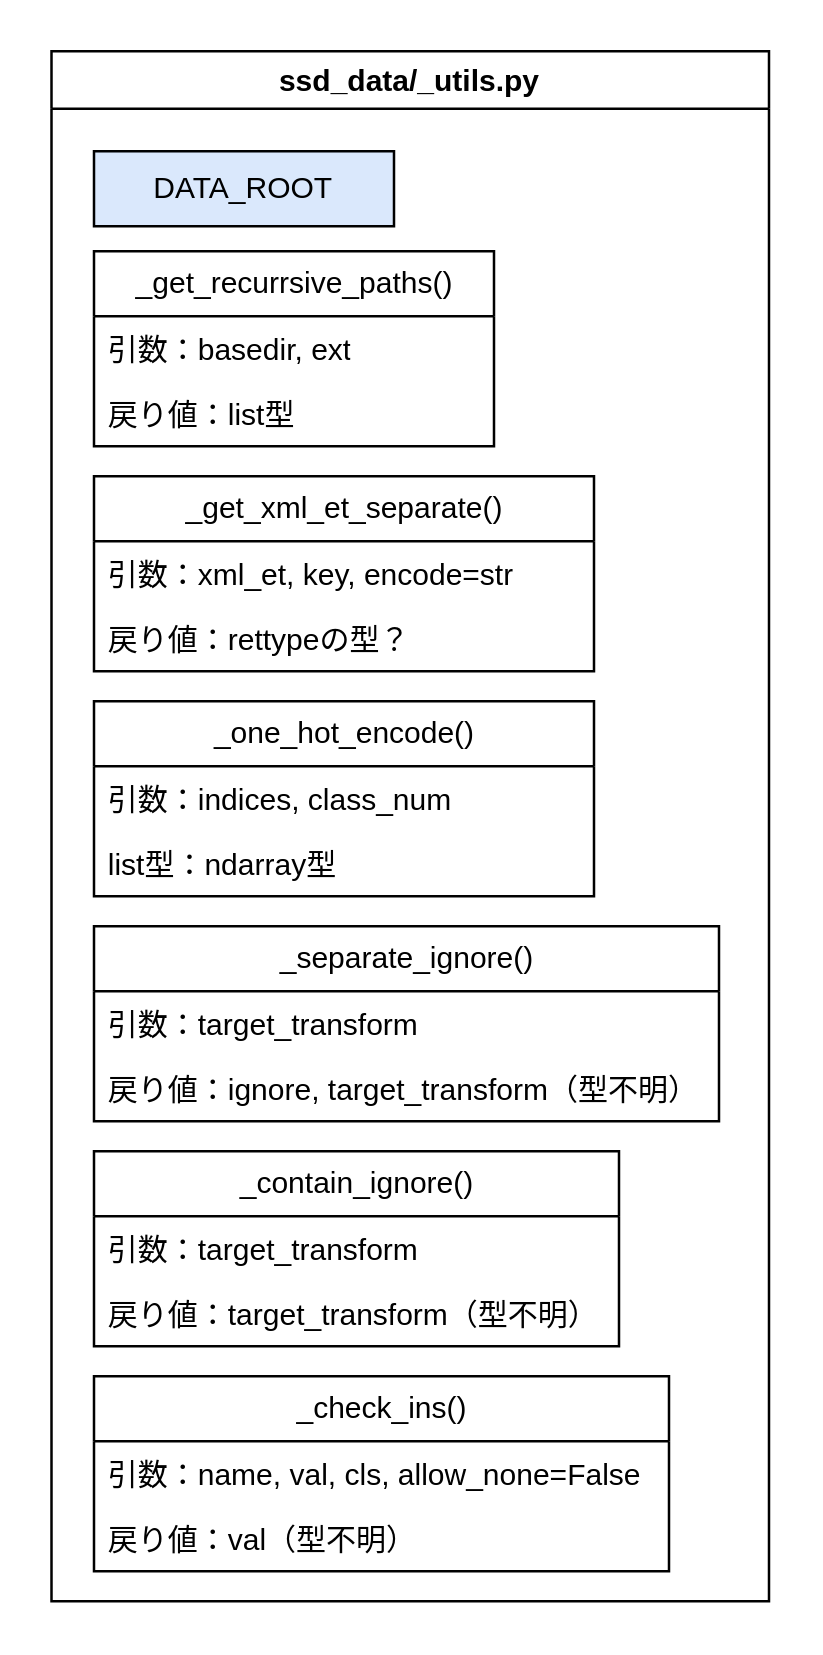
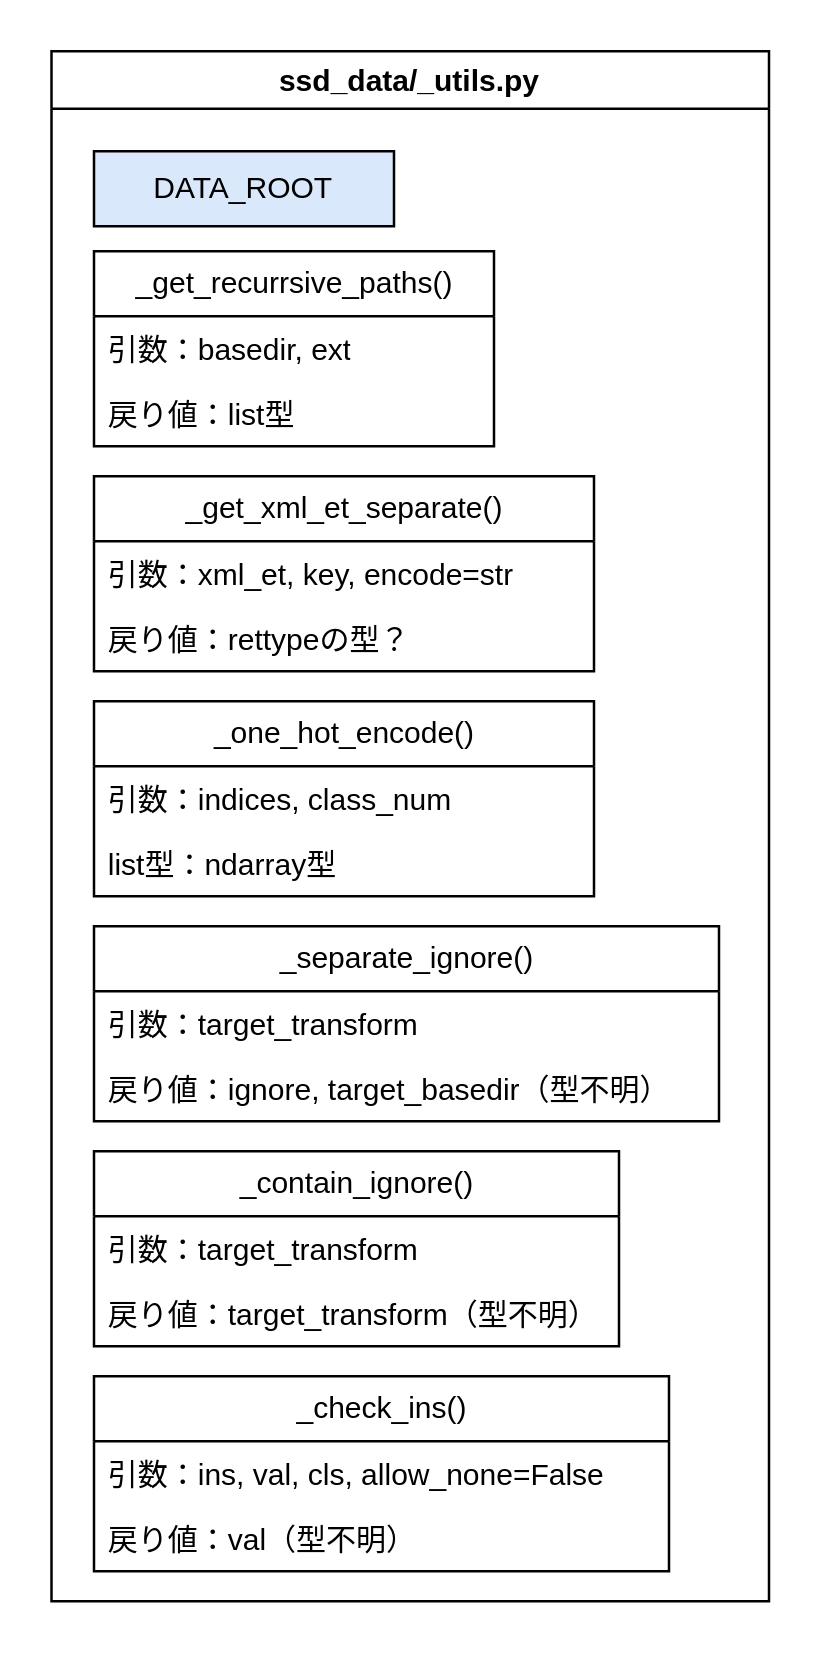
  <mxCell id="0" />
  <mxCell id="1" parent="0" />
  <mxCell id="2" value="ssd_data/_utils.py" style="swimlane;" vertex="1" parent="1"><mxGeometry x="20" y="20" width="287" height="620" as="geometry" /></mxCell>
  <mxCell id="3" value="DATA_ROOT" style="rounded=0;whiteSpace=wrap;html=1;fillColor=#dae8fc;" vertex="1" parent="2"><mxGeometry x="17" y="40" width="120" height="30" as="geometry" /></mxCell>
  <mxCell id="4" value="_get_recurrsive_paths()" style="swimlane;fontStyle=0;childLayout=stackLayout;horizontal=1;startSize=26;fillColor=none;horizontalStack=0;resizeParent=1;resizeParentMax=0;resizeLast=0;collapsible=1;marginBottom=0;html=1;" vertex="1" parent="2"><mxGeometry x="17" y="80" width="160" height="78" as="geometry" /></mxCell>
  <mxCell id="5" value="引数：basedir, ext" style="text;strokeColor=none;fillColor=none;align=left;verticalAlign=top;spacingLeft=4;spacingRight=4;overflow=hidden;rotatable=0;points=[[0,0.5],[1,0.5]];portConstraint=eastwest;whiteSpace=wrap;html=1;" vertex="1" parent="4"><mxGeometry y="26" width="160" height="26" as="geometry" /></mxCell>
  <mxCell id="6" value="戻り値：list型" style="text;strokeColor=none;fillColor=none;align=left;verticalAlign=top;spacingLeft=4;spacingRight=4;overflow=hidden;rotatable=0;points=[[0,0.5],[1,0.5]];portConstraint=eastwest;whiteSpace=wrap;html=1;" vertex="1" parent="4"><mxGeometry y="52" width="160" height="26" as="geometry" /></mxCell>
  <mxCell id="7" value="_get_xml_et_separate()" style="swimlane;fontStyle=0;childLayout=stackLayout;horizontal=1;startSize=26;fillColor=none;horizontalStack=0;resizeParent=1;resizeParentMax=0;resizeLast=0;collapsible=1;marginBottom=0;html=1;" vertex="1" parent="2"><mxGeometry x="17" y="170" width="200" height="78" as="geometry" /></mxCell>
  <mxCell id="8" value="引数：xml_et, key, encode=str" style="text;strokeColor=none;fillColor=none;align=left;verticalAlign=top;spacingLeft=4;spacingRight=4;overflow=hidden;rotatable=0;points=[[0,0.5],[1,0.5]];portConstraint=eastwest;whiteSpace=wrap;html=1;" vertex="1" parent="7"><mxGeometry y="26" width="200" height="26" as="geometry" /></mxCell>
  <mxCell id="9" value="戻り値：rettypeの型？" style="text;strokeColor=none;fillColor=none;align=left;verticalAlign=top;spacingLeft=4;spacingRight=4;overflow=hidden;rotatable=0;points=[[0,0.5],[1,0.5]];portConstraint=eastwest;whiteSpace=wrap;html=1;" vertex="1" parent="7"><mxGeometry y="52" width="200" height="26" as="geometry" /></mxCell>
  <mxCell id="10" value="_one_hot_encode()" style="swimlane;fontStyle=0;childLayout=stackLayout;horizontal=1;startSize=26;fillColor=none;horizontalStack=0;resizeParent=1;resizeParentMax=0;resizeLast=0;collapsible=1;marginBottom=0;html=1;" vertex="1" parent="2"><mxGeometry x="17" y="260" width="200" height="78" as="geometry" /></mxCell>
  <mxCell id="11" value="引数：indices, class_num" style="text;strokeColor=none;fillColor=none;align=left;verticalAlign=top;spacingLeft=4;spacingRight=4;overflow=hidden;rotatable=0;points=[[0,0.5],[1,0.5]];portConstraint=eastwest;whiteSpace=wrap;html=1;" vertex="1" parent="10"><mxGeometry y="26" width="200" height="26" as="geometry" /></mxCell>
  <mxCell id="12" value="list型：ndarray型" style="text;strokeColor=none;fillColor=none;align=left;verticalAlign=top;spacingLeft=4;spacingRight=4;overflow=hidden;rotatable=0;points=[[0,0.5],[1,0.5]];portConstraint=eastwest;whiteSpace=wrap;html=1;" vertex="1" parent="10"><mxGeometry y="52" width="200" height="26" as="geometry" /></mxCell>
  <mxCell id="13" value="_separate_ignore()" style="swimlane;fontStyle=0;childLayout=stackLayout;horizontal=1;startSize=26;fillColor=none;horizontalStack=0;resizeParent=1;resizeParentMax=0;resizeLast=0;collapsible=1;marginBottom=0;html=1;" vertex="1" parent="1"><mxGeometry x="37" y="370" width="250" height="78" as="geometry" /></mxCell>
  <mxCell id="14" value="引数：target_transform" style="text;strokeColor=none;fillColor=none;align=left;verticalAlign=top;spacingLeft=4;spacingRight=4;overflow=hidden;rotatable=0;points=[[0,0.5],[1,0.5]];portConstraint=eastwest;whiteSpace=wrap;html=1;" vertex="1" parent="13"><mxGeometry y="26" width="250" height="26" as="geometry" /></mxCell>
- <mxCell id="15" value="戻り値：ignore, target_transform（型不明）" style="text;strokeColor=none;fillColor=none;align=left;verticalAlign=top;spacingLeft=4;spacingRight=4;overflow=hidden;rotatable=0;points=[[0,0.5],[1,0.5]];portConstraint=eastwest;whiteSpace=wrap;html=1;" vertex="1" parent="13"><mxGeometry y="52" width="250" height="26" as="geometry" /></mxCell>
+ <mxCell id="15" value="戻り値：ignore, target_basedir（型不明）" style="text;strokeColor=none;fillColor=none;align=left;verticalAlign=top;spacingLeft=4;spacingRight=4;overflow=hidden;rotatable=0;points=[[0,0.5],[1,0.5]];portConstraint=eastwest;whiteSpace=wrap;html=1;" vertex="1" parent="13"><mxGeometry y="52" width="250" height="26" as="geometry" /></mxCell>
  <mxCell id="16" value="_contain_ignore()" style="swimlane;fontStyle=0;childLayout=stackLayout;horizontal=1;startSize=26;fillColor=none;horizontalStack=0;resizeParent=1;resizeParentMax=0;resizeLast=0;collapsible=1;marginBottom=0;html=1;" vertex="1" parent="1"><mxGeometry x="37" y="460" width="210" height="78" as="geometry" /></mxCell>
  <mxCell id="17" value="引数：target_transform" style="text;strokeColor=none;fillColor=none;align=left;verticalAlign=top;spacingLeft=4;spacingRight=4;overflow=hidden;rotatable=0;points=[[0,0.5],[1,0.5]];portConstraint=eastwest;whiteSpace=wrap;html=1;" vertex="1" parent="16"><mxGeometry y="26" width="210" height="26" as="geometry" /></mxCell>
  <mxCell id="18" value="戻り値：target_transform（型不明）" style="text;strokeColor=none;fillColor=none;align=left;verticalAlign=top;spacingLeft=4;spacingRight=4;overflow=hidden;rotatable=0;points=[[0,0.5],[1,0.5]];portConstraint=eastwest;whiteSpace=wrap;html=1;" vertex="1" parent="16"><mxGeometry y="52" width="210" height="26" as="geometry" /></mxCell>
  <mxCell id="19" value="_check_ins()" style="swimlane;fontStyle=0;childLayout=stackLayout;horizontal=1;startSize=26;fillColor=none;horizontalStack=0;resizeParent=1;resizeParentMax=0;resizeLast=0;collapsible=1;marginBottom=0;html=1;" vertex="1" parent="1"><mxGeometry x="37" y="550" width="230" height="78" as="geometry" /></mxCell>
- <mxCell id="20" value="引数：name, val, cls, allow_none=False" style="text;strokeColor=none;fillColor=none;align=left;verticalAlign=top;spacingLeft=4;spacingRight=4;overflow=hidden;rotatable=0;points=[[0,0.5],[1,0.5]];portConstraint=eastwest;whiteSpace=wrap;html=1;" vertex="1" parent="19"><mxGeometry y="26" width="230" height="26" as="geometry" /></mxCell>
+ <mxCell id="20" value="引数：ins, val, cls, allow_none=False" style="text;strokeColor=none;fillColor=none;align=left;verticalAlign=top;spacingLeft=4;spacingRight=4;overflow=hidden;rotatable=0;points=[[0,0.5],[1,0.5]];portConstraint=eastwest;whiteSpace=wrap;html=1;" vertex="1" parent="19"><mxGeometry y="26" width="230" height="26" as="geometry" /></mxCell>
  <mxCell id="21" value="戻り値：val（型不明）" style="text;strokeColor=none;fillColor=none;align=left;verticalAlign=top;spacingLeft=4;spacingRight=4;overflow=hidden;rotatable=0;points=[[0,0.5],[1,0.5]];portConstraint=eastwest;whiteSpace=wrap;html=1;" vertex="1" parent="19"><mxGeometry y="52" width="230" height="26" as="geometry" /></mxCell>
